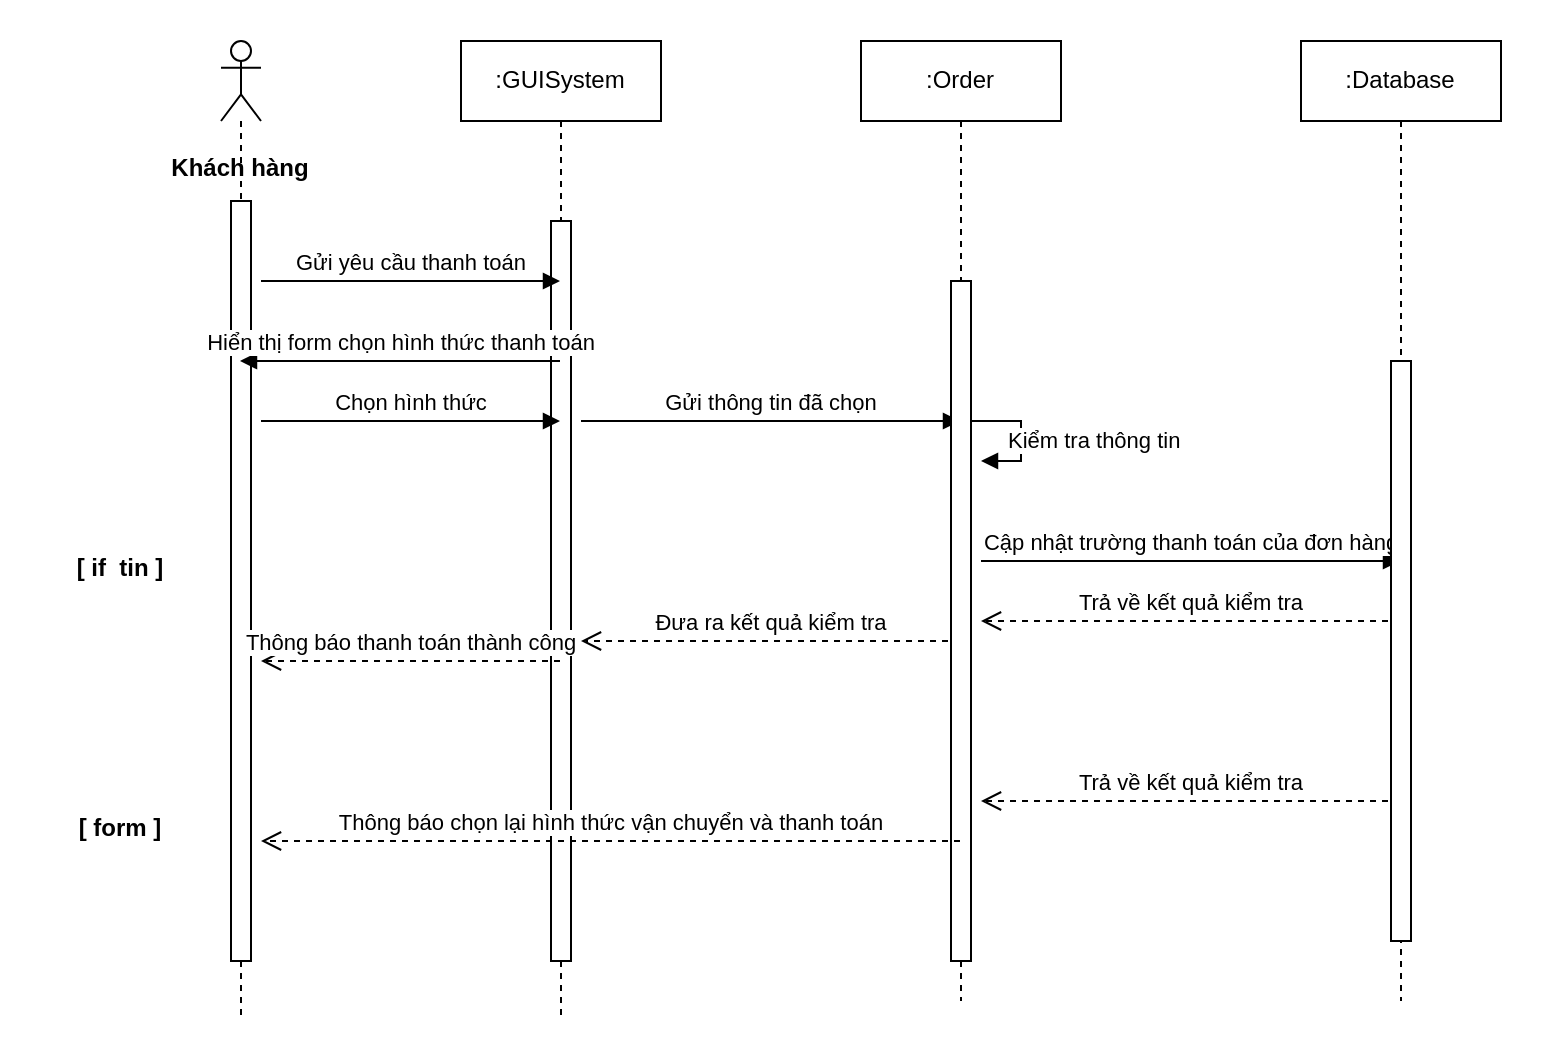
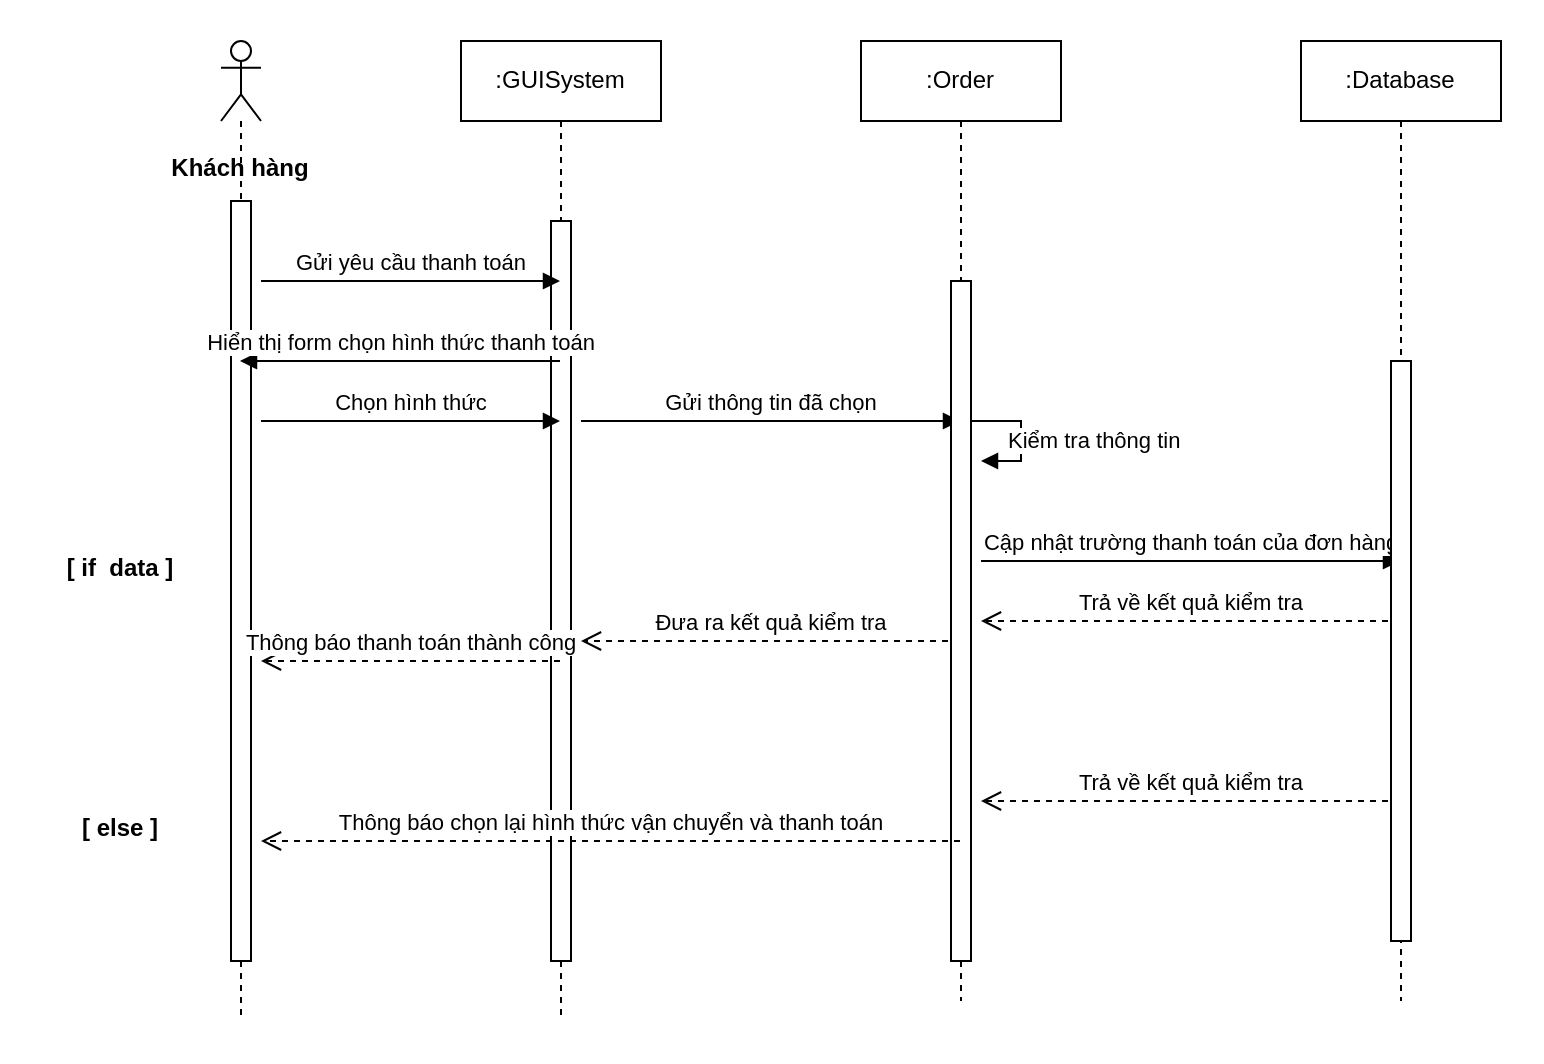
  <mxCell id="0" />
  <mxCell id="1" parent="0" />
  <mxCell id="2" value="" style="shape=umlLifeline;participant=umlActor;perimeter=lifelinePerimeter;whiteSpace=wrap;html=1;container=1;collapsible=0;recursiveResize=0;verticalAlign=top;spacingTop=36;outlineConnect=0;" vertex="1" parent="1"><mxGeometry x="110" y="20" width="20" height="490" as="geometry" /></mxCell>
  <mxCell id="3" value="" style="html=1;points=[];perimeter=orthogonalPerimeter;" vertex="1" parent="2"><mxGeometry x="5" y="80" width="10" height="380" as="geometry" /></mxCell>
  <mxCell id="4" value=":GUISystem" style="shape=umlLifeline;perimeter=lifelinePerimeter;whiteSpace=wrap;html=1;container=1;collapsible=0;recursiveResize=0;outlineConnect=0;" vertex="1" parent="1"><mxGeometry x="230" y="20" width="100" height="490" as="geometry" /></mxCell>
  <mxCell id="5" value="" style="html=1;points=[];perimeter=orthogonalPerimeter;" vertex="1" parent="4"><mxGeometry x="45" y="90" width="10" height="370" as="geometry" /></mxCell>
  <mxCell id="6" value="Gửi thông tin đã chọn" style="html=1;verticalAlign=bottom;endArrow=block;" edge="1" parent="4" target="8"><mxGeometry width="80" relative="1" as="geometry"><mxPoint x="60" y="190" as="sourcePoint" /><mxPoint x="140" y="190" as="targetPoint" /></mxGeometry></mxCell>
  <mxCell id="7" value="Đưa ra kết quả kiểm tra" style="html=1;verticalAlign=bottom;endArrow=open;dashed=1;endSize=8;" edge="1" parent="4" source="8"><mxGeometry relative="1" as="geometry"><mxPoint x="140" y="300" as="sourcePoint" /><mxPoint x="60" y="300" as="targetPoint" /></mxGeometry></mxCell>
  <mxCell id="8" value=":Order" style="shape=umlLifeline;perimeter=lifelinePerimeter;whiteSpace=wrap;html=1;container=1;collapsible=0;recursiveResize=0;outlineConnect=0;" vertex="1" parent="1"><mxGeometry x="430" y="20" width="100" height="480" as="geometry" /></mxCell>
  <mxCell id="9" value="" style="html=1;points=[];perimeter=orthogonalPerimeter;" vertex="1" parent="8"><mxGeometry x="45" y="120" width="10" height="340" as="geometry" /></mxCell>
  <mxCell id="10" value="Kiểm tra thông tin" style="edgeStyle=orthogonalEdgeStyle;html=1;align=left;spacingLeft=2;endArrow=block;rounded=0;entryX=1;entryY=0;" edge="1" parent="8"><mxGeometry x="0.692" y="-10" relative="1" as="geometry"><mxPoint x="55" y="190" as="sourcePoint" /><Array as="points"><mxPoint x="80" y="190" /></Array><mxPoint x="60" y="210" as="targetPoint" /><mxPoint as="offset" /></mxGeometry></mxCell>
  <mxCell id="11" value="Cập nhật trường thanh toán của đơn hàng" style="html=1;verticalAlign=bottom;endArrow=block;" edge="1" parent="8" target="14"><mxGeometry width="80" relative="1" as="geometry"><mxPoint x="60" y="260" as="sourcePoint" /><mxPoint x="140" y="260" as="targetPoint" /></mxGeometry></mxCell>
  <mxCell id="12" value="Trả về kết quả kiểm tra" style="html=1;verticalAlign=bottom;endArrow=open;dashed=1;endSize=8;" edge="1" parent="8" source="14"><mxGeometry relative="1" as="geometry"><mxPoint x="160" y="290" as="sourcePoint" /><mxPoint x="60" y="290" as="targetPoint" /><Array as="points"><mxPoint x="140" y="290" /></Array></mxGeometry></mxCell>
  <mxCell id="13" value="Trả về kết quả kiểm tra" style="html=1;verticalAlign=bottom;endArrow=open;dashed=1;endSize=8;" edge="1" parent="8" source="14"><mxGeometry relative="1" as="geometry"><mxPoint x="150" y="380" as="sourcePoint" /><mxPoint x="60" y="380" as="targetPoint" /></mxGeometry></mxCell>
  <mxCell id="14" value=":Database" style="shape=umlLifeline;perimeter=lifelinePerimeter;whiteSpace=wrap;html=1;container=1;collapsible=0;recursiveResize=0;outlineConnect=0;" vertex="1" parent="1"><mxGeometry x="650" y="20" width="100" height="480" as="geometry" /></mxCell>
  <mxCell id="15" value="" style="html=1;points=[];perimeter=orthogonalPerimeter;" vertex="1" parent="14"><mxGeometry x="45" y="160" width="10" height="290" as="geometry" /></mxCell>
  <mxCell id="16" value="Khách hàng" style="text;align=center;fontStyle=1;verticalAlign=middle;spacingLeft=3;spacingRight=3;strokeColor=none;rotatable=0;points=[[0,0.5],[1,0.5]];portConstraint=eastwest;" vertex="1" parent="1"><mxGeometry x="80" y="70" width="80" height="26" as="geometry" /></mxCell>
  <mxCell id="17" value="Gửi yêu cầu thanh toán" style="html=1;verticalAlign=bottom;endArrow=block;" edge="1" parent="1" target="4"><mxGeometry width="80" relative="1" as="geometry"><mxPoint x="130" y="140" as="sourcePoint" /><mxPoint x="210" y="140" as="targetPoint" /></mxGeometry></mxCell>
  <mxCell id="18" value="Hiển thị form chọn hình thức thanh toán" style="html=1;verticalAlign=bottom;endArrow=block;" edge="1" parent="1" source="4" target="2"><mxGeometry width="80" relative="1" as="geometry"><mxPoint x="220" y="180" as="sourcePoint" /><mxPoint x="230" y="180" as="targetPoint" /><Array as="points"><mxPoint x="230" y="180" /></Array></mxGeometry></mxCell>
  <mxCell id="19" value="Chọn hình thức" style="html=1;verticalAlign=bottom;endArrow=block;" edge="1" parent="1" target="4"><mxGeometry width="80" relative="1" as="geometry"><mxPoint x="130" y="210" as="sourcePoint" /><mxPoint x="210" y="210" as="targetPoint" /></mxGeometry></mxCell>
  <mxCell id="20" value="Thông báo thanh toán thành công" style="html=1;verticalAlign=bottom;endArrow=open;dashed=1;endSize=8;" edge="1" parent="1" source="4"><mxGeometry relative="1" as="geometry"><mxPoint x="220" y="330" as="sourcePoint" /><mxPoint x="130" y="330" as="targetPoint" /></mxGeometry></mxCell>
  <mxCell id="21" value="Thông báo chọn lại hình thức vận chuyển và thanh toán" style="html=1;verticalAlign=bottom;endArrow=open;dashed=1;endSize=8;" edge="1" parent="1" source="8"><mxGeometry relative="1" as="geometry"><mxPoint x="220" y="420" as="sourcePoint" /><mxPoint x="130" y="420" as="targetPoint" /></mxGeometry></mxCell>
- <mxCell id="22" value="[ if  tin ]" style="text;align=center;fontStyle=1;verticalAlign=middle;spacingLeft=3;spacingRight=3;strokeColor=none;rotatable=0;points=[[0,0.5],[1,0.5]];portConstraint=eastwest;" vertex="1" parent="1"><mxGeometry x="20" y="270" width="80" height="26" as="geometry" /></mxCell>
- <mxCell id="23" value="[ form ]" style="text;align=center;fontStyle=1;verticalAlign=middle;spacingLeft=3;spacingRight=3;strokeColor=none;rotatable=0;points=[[0,0.5],[1,0.5]];portConstraint=eastwest;" vertex="1" parent="1"><mxGeometry x="20" y="400" width="80" height="26" as="geometry" /></mxCell>
+ <mxCell id="22" value="[ if  data ]" style="text;align=center;fontStyle=1;verticalAlign=middle;spacingLeft=3;spacingRight=3;strokeColor=none;rotatable=0;points=[[0,0.5],[1,0.5]];portConstraint=eastwest;" vertex="1" parent="1"><mxGeometry x="20" y="270" width="80" height="26" as="geometry" /></mxCell>
+ <mxCell id="23" value="[ else ]" style="text;align=center;fontStyle=1;verticalAlign=middle;spacingLeft=3;spacingRight=3;strokeColor=none;rotatable=0;points=[[0,0.5],[1,0.5]];portConstraint=eastwest;" vertex="1" parent="1"><mxGeometry x="20" y="400" width="80" height="26" as="geometry" /></mxCell>
